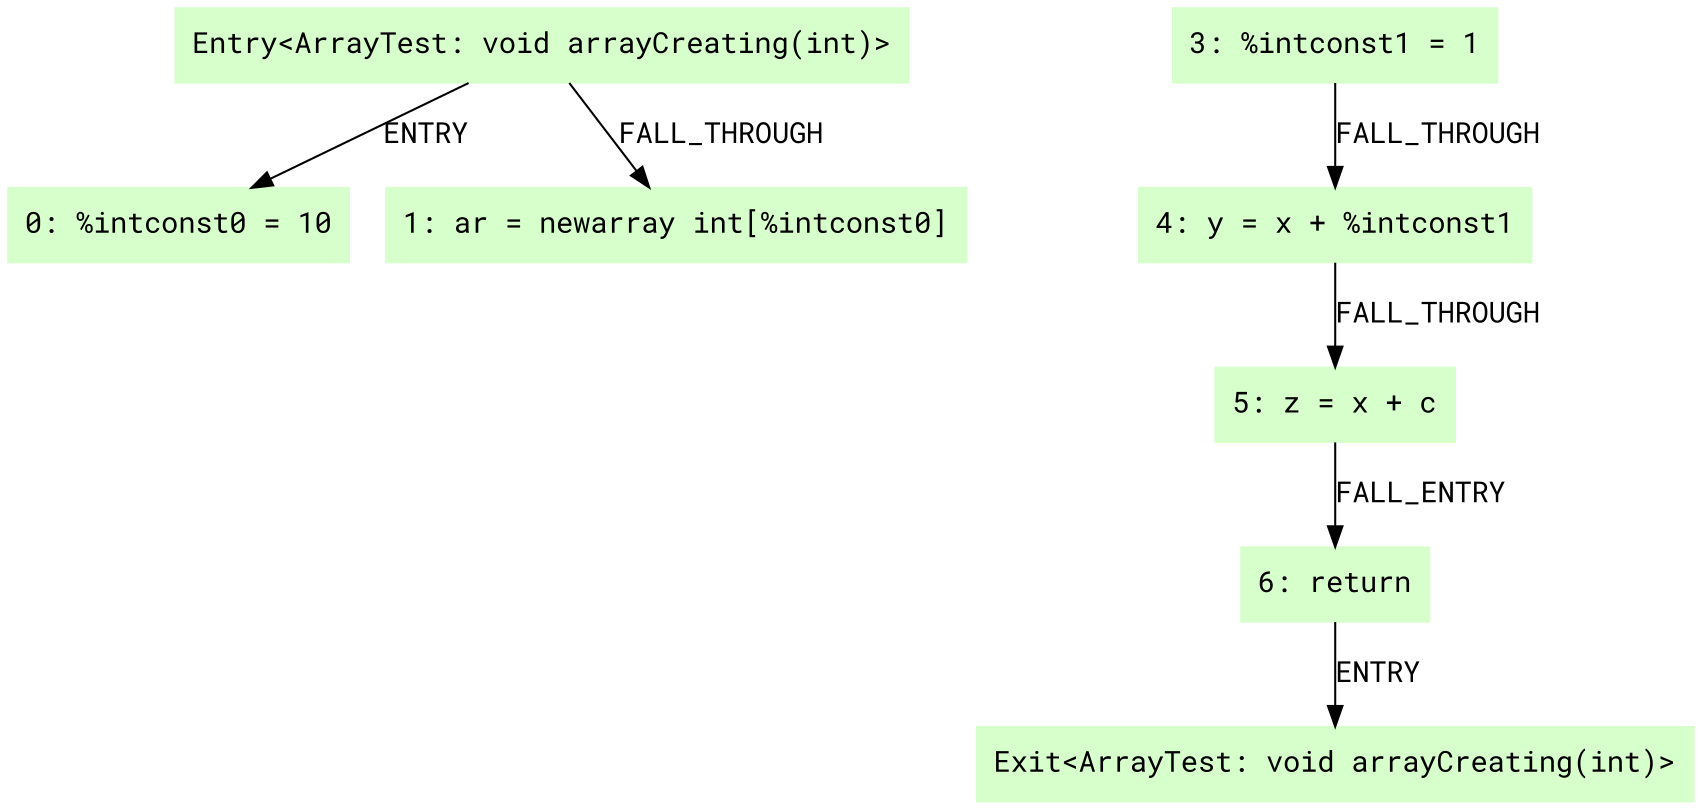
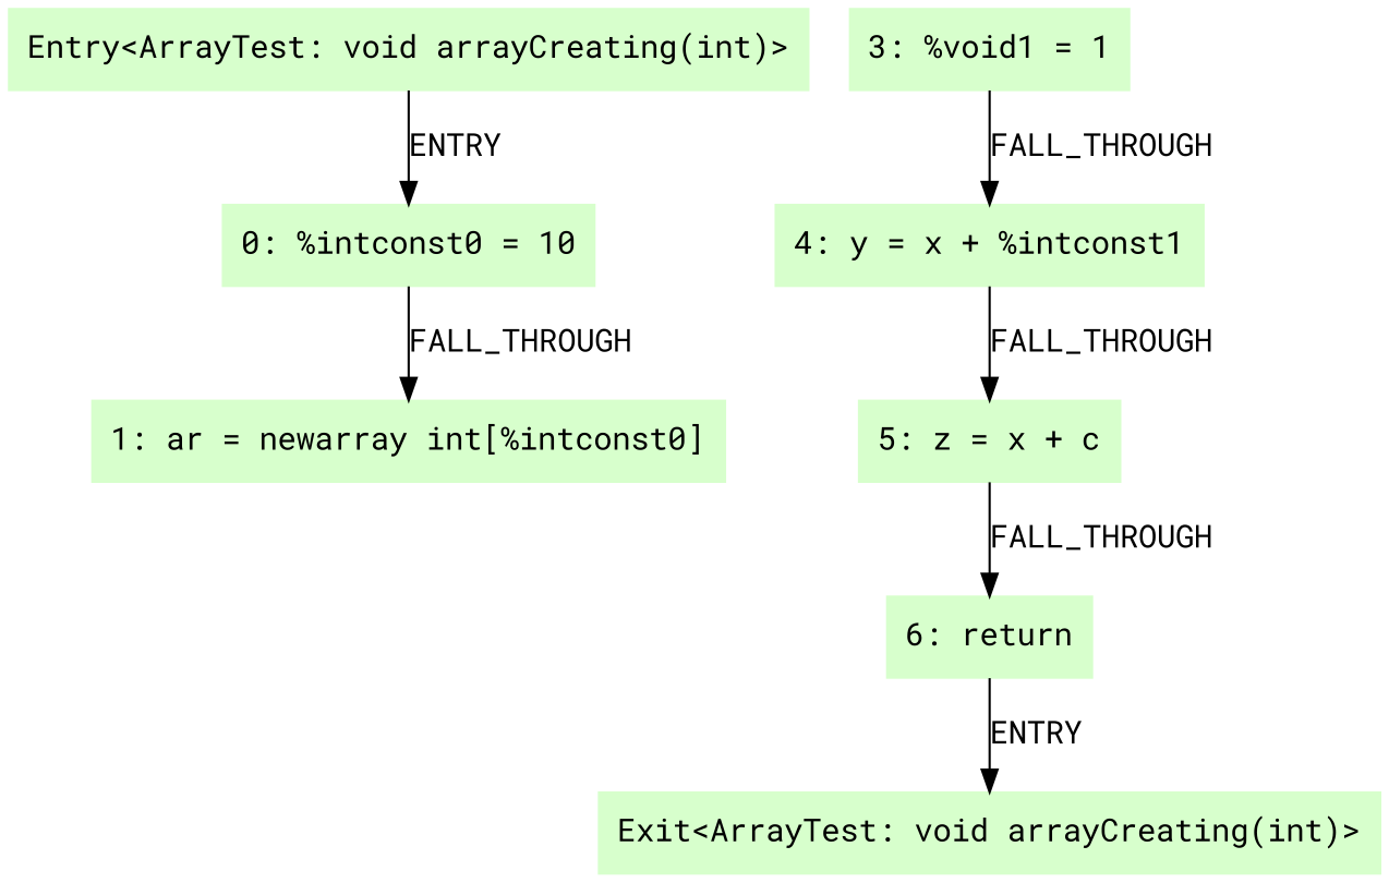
  digraph {
    fontname="Roboto Mono"
    node [color=".3 .2 1.0" fontname="Roboto Mono" shape=box style=filled]
    edge [fontname="Roboto Mono"]
    n1 [label="Entry<ArrayTest: void arrayCreating(int)>"]
    n2 [label="0: %intconst0 = 10"]
    n3 [label="1: ar = newarray int[%intconst0]"]
-   n4 [label="3: %intconst1 = 1"]
+   n4 [label="3: %void1 = 1"]
    n5 [label="4: y = x + %intconst1"]
    n6 [label="5: z = x + c"]
    n7 [label="6: return"]
    n8 [label="Exit<ArrayTest: void arrayCreating(int)>"]
    n1 -> n2 [label=ENTRY]
-   n1 -> n3 [label=FALL_THROUGH]
+   n2 -> n3 [label=FALL_THROUGH]
    n4 -> n5 [label=FALL_THROUGH]
    n5 -> n6 [label=FALL_THROUGH]
-   n6 -> n7 [label=FALL_ENTRY]
+   n6 -> n7 [label=FALL_THROUGH]
    n7 -> n8 [label=ENTRY]
  }
